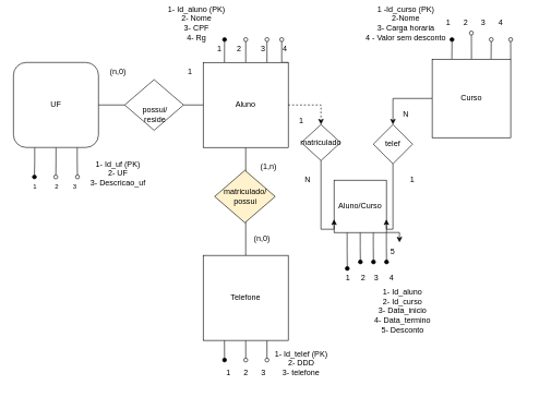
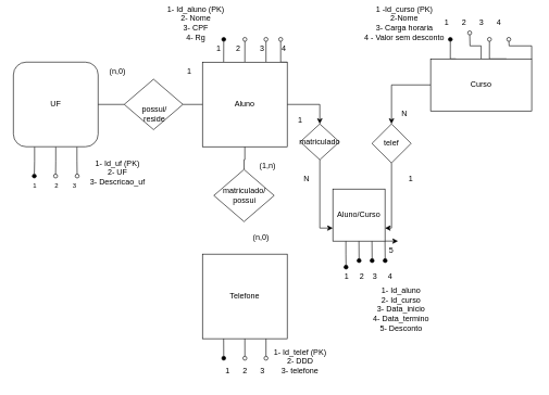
  <mxCell id="0" />
  <mxCell id="1" parent="0" />
- <mxCell id="2" style="edgeStyle=orthogonalEdgeStyle;rounded=0;orthogonalLoop=1;jettySize=auto;html=1;verticalAlign=middle;endArrow=none;endFill=0;" edge="1" parent="1" source="8" target="18"><mxGeometry relative="1" as="geometry" /></mxCell>
- <mxCell id="3" style="edgeStyle=orthogonalEdgeStyle;rounded=0;orthogonalLoop=1;jettySize=auto;html=1;exitX=1;exitY=0.5;exitDx=0;exitDy=0;entryX=0.5;entryY=0;entryDx=0;entryDy=0;dashed=1;" edge="1" parent="1" source="8" target="39"><mxGeometry relative="1" as="geometry" /></mxCell>
+ <mxCell id="2" style="edgeStyle=orthogonalEdgeStyle;rounded=0;orthogonalLoop=1;jettySize=auto;html=1;verticalAlign=middle;endArrow=none;endFill=0;" edge="1" parent="1" source="8" target="26"><mxGeometry relative="1" as="geometry" /></mxCell>
+ <mxCell id="3" style="edgeStyle=orthogonalEdgeStyle;rounded=0;orthogonalLoop=1;jettySize=auto;html=1;exitX=1;exitY=0.5;exitDx=0;exitDy=0;entryX=0.5;entryY=0;entryDx=0;entryDy=0;" edge="1" parent="1" source="8" target="39"><mxGeometry relative="1" as="geometry" /></mxCell>
  <mxCell id="4" style="edgeStyle=orthogonalEdgeStyle;rounded=0;orthogonalLoop=1;jettySize=auto;html=1;exitX=0.25;exitY=0;exitDx=0;exitDy=0;endArrow=oval;endFill=1;" edge="1" parent="1" source="8"><mxGeometry relative="1" as="geometry"><mxPoint x="342.655" y="60" as="targetPoint" /></mxGeometry></mxCell>
  <mxCell id="5" style="edgeStyle=orthogonalEdgeStyle;rounded=0;orthogonalLoop=1;jettySize=auto;html=1;exitX=0.5;exitY=0;exitDx=0;exitDy=0;endArrow=oval;endFill=0;" edge="1" parent="1" source="8"><mxGeometry relative="1" as="geometry"><mxPoint x="375.069" y="60" as="targetPoint" /></mxGeometry></mxCell>
  <mxCell id="6" style="edgeStyle=orthogonalEdgeStyle;rounded=0;orthogonalLoop=1;jettySize=auto;html=1;exitX=0.75;exitY=0;exitDx=0;exitDy=0;endArrow=oval;endFill=0;" edge="1" parent="1" source="8"><mxGeometry relative="1" as="geometry"><mxPoint x="407.483" y="60" as="targetPoint" /></mxGeometry></mxCell>
  <mxCell id="7" style="edgeStyle=orthogonalEdgeStyle;rounded=0;orthogonalLoop=1;jettySize=auto;html=1;exitX=1;exitY=0;exitDx=0;exitDy=0;endArrow=oval;endFill=0;" edge="1" parent="1" source="8"><mxGeometry relative="1" as="geometry"><mxPoint x="430" y="60" as="targetPoint" /></mxGeometry></mxCell>
  <mxCell id="8" value="Aluno" style="whiteSpace=wrap;html=1;aspect=fixed;" vertex="1" parent="1"><mxGeometry x="310" y="95" width="130" height="130" as="geometry" /></mxCell>
  <mxCell id="9" style="edgeStyle=orthogonalEdgeStyle;rounded=0;orthogonalLoop=1;jettySize=auto;html=1;entryX=0.5;entryY=0;entryDx=0;entryDy=0;" edge="1" parent="1" source="14" target="41"><mxGeometry relative="1" as="geometry" /></mxCell>
  <mxCell id="10" style="edgeStyle=orthogonalEdgeStyle;rounded=0;orthogonalLoop=1;jettySize=auto;html=1;exitX=0.25;exitY=0;exitDx=0;exitDy=0;endArrow=oval;endFill=1;" edge="1" parent="1" source="14"><mxGeometry relative="1" as="geometry"><mxPoint x="690.241" y="60" as="targetPoint" /></mxGeometry></mxCell>
  <mxCell id="11" style="edgeStyle=orthogonalEdgeStyle;rounded=0;orthogonalLoop=1;jettySize=auto;html=1;exitX=0.5;exitY=0;exitDx=0;exitDy=0;endArrow=oval;endFill=0;" edge="1" parent="1" source="14"><mxGeometry relative="1" as="geometry"><mxPoint x="719.897" y="50" as="targetPoint" /></mxGeometry></mxCell>
  <mxCell id="12" style="edgeStyle=orthogonalEdgeStyle;rounded=0;orthogonalLoop=1;jettySize=auto;html=1;exitX=0.75;exitY=0;exitDx=0;exitDy=0;endArrow=oval;endFill=0;" edge="1" parent="1" source="14"><mxGeometry relative="1" as="geometry"><mxPoint x="750.241" y="60" as="targetPoint" /></mxGeometry></mxCell>
  <mxCell id="13" style="edgeStyle=orthogonalEdgeStyle;rounded=0;orthogonalLoop=1;jettySize=auto;html=1;exitX=1;exitY=0;exitDx=0;exitDy=0;endArrow=oval;endFill=0;" edge="1" parent="1" source="14"><mxGeometry relative="1" as="geometry"><mxPoint x="779.897" y="60" as="targetPoint" /></mxGeometry></mxCell>
- <mxCell id="14" value="Curso" style="whiteSpace=wrap;html=1;aspect=fixed;" vertex="1" parent="1"><mxGeometry x="660" y="90" width="120" height="120" as="geometry" /></mxCell>
+ <mxCell id="14" value="Curso" style="whiteSpace=wrap;html=1;aspect=fixed;" vertex="1" parent="1"><mxGeometry x="660" y="90" width="155" height="80" as="geometry" /></mxCell>
  <mxCell id="15" style="edgeStyle=orthogonalEdgeStyle;rounded=0;orthogonalLoop=1;jettySize=auto;html=1;exitX=0.25;exitY=1;exitDx=0;exitDy=0;endArrow=oval;endFill=1;" edge="1" parent="1" source="18"><mxGeometry relative="1" as="geometry"><mxPoint x="342.655" y="550" as="targetPoint" /></mxGeometry></mxCell>
  <mxCell id="16" style="edgeStyle=orthogonalEdgeStyle;rounded=0;orthogonalLoop=1;jettySize=auto;html=1;exitX=0.5;exitY=1;exitDx=0;exitDy=0;endArrow=oval;endFill=0;" edge="1" parent="1" source="18"><mxGeometry relative="1" as="geometry"><mxPoint x="375.069" y="550" as="targetPoint" /></mxGeometry></mxCell>
  <mxCell id="17" style="edgeStyle=orthogonalEdgeStyle;rounded=0;orthogonalLoop=1;jettySize=auto;html=1;exitX=0.75;exitY=1;exitDx=0;exitDy=0;endArrow=oval;endFill=0;" edge="1" parent="1" source="18"><mxGeometry relative="1" as="geometry"><mxPoint x="407.483" y="550" as="targetPoint" /></mxGeometry></mxCell>
  <mxCell id="18" value="Telefone" style="whiteSpace=wrap;html=1;aspect=fixed;" vertex="1" parent="1"><mxGeometry x="310" y="390" width="130" height="130" as="geometry" /></mxCell>
  <mxCell id="19" style="edgeStyle=orthogonalEdgeStyle;rounded=0;orthogonalLoop=1;jettySize=auto;html=1;exitX=1;exitY=0.5;exitDx=0;exitDy=0;entryX=0;entryY=0.5;entryDx=0;entryDy=0;endArrow=none;endFill=0;" edge="1" parent="1" source="28" target="8"><mxGeometry relative="1" as="geometry" /></mxCell>
  <mxCell id="20" style="edgeStyle=orthogonalEdgeStyle;rounded=0;orthogonalLoop=1;jettySize=auto;html=1;exitX=0.25;exitY=1;exitDx=0;exitDy=0;endArrow=oval;endFill=1;" edge="1" parent="1" source="23"><mxGeometry relative="1" as="geometry"><mxPoint x="52.059" y="270" as="targetPoint" /></mxGeometry></mxCell>
  <mxCell id="21" style="edgeStyle=orthogonalEdgeStyle;rounded=0;orthogonalLoop=1;jettySize=auto;html=1;exitX=0.5;exitY=1;exitDx=0;exitDy=0;endArrow=oval;endFill=0;" edge="1" parent="1" source="23"><mxGeometry relative="1" as="geometry"><mxPoint x="84.724" y="270" as="targetPoint" /></mxGeometry></mxCell>
  <mxCell id="22" style="edgeStyle=orthogonalEdgeStyle;rounded=0;orthogonalLoop=1;jettySize=auto;html=1;exitX=0.75;exitY=1;exitDx=0;exitDy=0;endArrow=oval;endFill=0;" edge="1" parent="1" source="23"><mxGeometry relative="1" as="geometry"><mxPoint x="117.828" y="270" as="targetPoint" /></mxGeometry></mxCell>
  <mxCell id="23" value="UF" style="whiteSpace=wrap;html=1;aspect=fixed;rounded=1;" vertex="1" parent="1"><mxGeometry x="20" y="95" width="130" height="130" as="geometry" /></mxCell>
  <mxCell id="24" value="(1,n)" style="text;html=1;align=center;verticalAlign=middle;whiteSpace=wrap;rounded=0;" vertex="1" parent="1"><mxGeometry x="380" y="240" width="60" height="30" as="geometry" /></mxCell>
  <mxCell id="25" value="(n,0)" style="text;html=1;align=center;verticalAlign=middle;whiteSpace=wrap;rounded=0;" vertex="1" parent="1"><mxGeometry x="370" y="350" width="60" height="30" as="geometry" /></mxCell>
- <mxCell id="26" value="matriculado/&lt;div&gt;possui&lt;/div&gt;" style="rhombus;whiteSpace=wrap;html=1;fillColor=#fff2cc;" vertex="1" parent="1"><mxGeometry x="327.5" y="260" width="92.5" height="80" as="geometry" /></mxCell>
+ <mxCell id="26" value="matriculado/&lt;div&gt;possui&lt;/div&gt;" style="rhombus;whiteSpace=wrap;html=1;" vertex="1" parent="1"><mxGeometry x="327.5" y="260" width="92.5" height="80" as="geometry" /></mxCell>
  <mxCell id="27" value="" style="edgeStyle=orthogonalEdgeStyle;rounded=0;orthogonalLoop=1;jettySize=auto;html=1;exitX=1;exitY=0.5;exitDx=0;exitDy=0;entryX=0;entryY=0.5;entryDx=0;entryDy=0;endArrow=none;endFill=0;" edge="1" parent="1" source="23" target="28"><mxGeometry relative="1" as="geometry"><mxPoint x="200" y="160" as="sourcePoint" /><mxPoint x="330" y="160" as="targetPoint" /></mxGeometry></mxCell>
  <mxCell id="28" value="" style="rhombus;whiteSpace=wrap;html=1;" vertex="1" parent="1"><mxGeometry x="190" y="121.25" width="90" height="77.5" as="geometry" /></mxCell>
  <mxCell id="29" value="1" style="text;html=1;align=center;verticalAlign=middle;whiteSpace=wrap;rounded=0;" vertex="1" parent="1"><mxGeometry x="260" y="95" width="60" height="30" as="geometry" /></mxCell>
  <mxCell id="30" value="(n,0)" style="text;html=1;align=center;verticalAlign=middle;whiteSpace=wrap;rounded=0;" vertex="1" parent="1"><mxGeometry x="150" y="95" width="60" height="30" as="geometry" /></mxCell>
  <mxCell id="31" value="possui/&lt;div&gt;reside&lt;/div&gt;" style="text;html=1;align=center;verticalAlign=middle;whiteSpace=wrap;rounded=0;" vertex="1" parent="1"><mxGeometry x="205" y="157.5" width="62.5" height="35" as="geometry" /></mxCell>
  <mxCell id="32" style="edgeStyle=orthogonalEdgeStyle;rounded=0;orthogonalLoop=1;jettySize=auto;html=1;exitX=0.25;exitY=1;exitDx=0;exitDy=0;endArrow=oval;endFill=1;" edge="1" parent="1" source="37"><mxGeometry relative="1" as="geometry"><mxPoint x="530.241" y="410" as="targetPoint" /></mxGeometry></mxCell>
  <mxCell id="33" style="edgeStyle=orthogonalEdgeStyle;rounded=0;orthogonalLoop=1;jettySize=auto;html=1;exitX=0.5;exitY=1;exitDx=0;exitDy=0;endArrow=oval;endFill=1;" edge="1" parent="1" source="37"><mxGeometry relative="1" as="geometry"><mxPoint x="550.241" y="400" as="targetPoint" /></mxGeometry></mxCell>
  <mxCell id="34" style="edgeStyle=orthogonalEdgeStyle;rounded=0;orthogonalLoop=1;jettySize=auto;html=1;exitX=0.75;exitY=1;exitDx=0;exitDy=0;endArrow=oval;endFill=1;" edge="1" parent="1" source="37"><mxGeometry relative="1" as="geometry"><mxPoint x="570.241" y="400" as="targetPoint" /></mxGeometry></mxCell>
  <mxCell id="35" style="edgeStyle=orthogonalEdgeStyle;rounded=0;orthogonalLoop=1;jettySize=auto;html=1;exitX=1;exitY=1;exitDx=0;exitDy=0;endArrow=oval;endFill=1;" edge="1" parent="1" source="37"><mxGeometry relative="1" as="geometry"><mxPoint x="590.241" y="400" as="targetPoint" /></mxGeometry></mxCell>
  <mxCell id="36" style="edgeStyle=orthogonalEdgeStyle;rounded=0;orthogonalLoop=1;jettySize=auto;html=1;exitX=1;exitY=1;exitDx=0;exitDy=0;" edge="1" parent="1" source="37"><mxGeometry relative="1" as="geometry"><mxPoint x="610" y="370.143" as="targetPoint" /></mxGeometry></mxCell>
- <mxCell id="37" value="Aluno/Curso" style="whiteSpace=wrap;html=1;aspect=fixed;" vertex="1" parent="1"><mxGeometry x="510" y="275" width="80" height="80" as="geometry" /></mxCell>
+ <mxCell id="37" value="Aluno/Curso" style="whiteSpace=wrap;html=1;aspect=fixed;" vertex="1" parent="1"><mxGeometry x="510" y="290" width="80" height="80" as="geometry" /></mxCell>
  <mxCell id="38" style="edgeStyle=orthogonalEdgeStyle;rounded=0;orthogonalLoop=1;jettySize=auto;html=1;entryX=0;entryY=0.75;entryDx=0;entryDy=0;" edge="1" parent="1" source="39" target="37"><mxGeometry relative="1" as="geometry"><Array as="points"><mxPoint x="490" y="350" /></Array></mxGeometry></mxCell>
  <mxCell id="39" value="matriculado" style="rhombus;whiteSpace=wrap;html=1;" vertex="1" parent="1"><mxGeometry x="460" y="190" width="60" height="55" as="geometry" /></mxCell>
  <mxCell id="40" style="edgeStyle=orthogonalEdgeStyle;rounded=0;orthogonalLoop=1;jettySize=auto;html=1;entryX=1;entryY=0.75;entryDx=0;entryDy=0;" edge="1" parent="1" source="41" target="37"><mxGeometry relative="1" as="geometry"><Array as="points"><mxPoint x="600" y="350" /></Array></mxGeometry></mxCell>
  <mxCell id="41" value="" style="rhombus;whiteSpace=wrap;html=1;" vertex="1" parent="1"><mxGeometry x="570" y="190" width="60" height="60" as="geometry" /></mxCell>
  <mxCell id="42" value="1" style="text;html=1;align=center;verticalAlign=middle;whiteSpace=wrap;rounded=0;" vertex="1" parent="1"><mxGeometry x="430" y="168.75" width="60" height="30" as="geometry" /></mxCell>
  <mxCell id="43" value="N" style="text;html=1;align=center;verticalAlign=middle;whiteSpace=wrap;rounded=0;" vertex="1" parent="1"><mxGeometry x="440" y="260" width="60" height="30" as="geometry" /></mxCell>
  <mxCell id="44" value="N" style="text;html=1;align=center;verticalAlign=middle;whiteSpace=wrap;rounded=0;" vertex="1" parent="1"><mxGeometry x="590" y="160" width="60" height="30" as="geometry" /></mxCell>
  <mxCell id="45" value="1" style="text;html=1;align=center;verticalAlign=middle;whiteSpace=wrap;rounded=0;" vertex="1" parent="1"><mxGeometry x="600" y="260" width="60" height="30" as="geometry" /></mxCell>
  <mxCell id="46" value="telef" style="text;html=1;align=center;verticalAlign=middle;whiteSpace=wrap;rounded=0;" vertex="1" parent="1"><mxGeometry x="570" y="205" width="60" height="30" as="geometry" /></mxCell>
  <mxCell id="47" value="&lt;font style=&quot;font-size: 10px;&quot;&gt;1&amp;nbsp; &amp;nbsp; &amp;nbsp; &amp;nbsp; &amp;nbsp; 2&amp;nbsp; &amp;nbsp; &amp;nbsp; &amp;nbsp; 3&amp;nbsp;&lt;/font&gt;" style="text;html=1;align=center;verticalAlign=middle;whiteSpace=wrap;rounded=0;" vertex="1" parent="1"><mxGeometry x="35" y="270" width="100" height="30" as="geometry" /></mxCell>
  <mxCell id="48" value="&amp;nbsp; &amp;nbsp; &amp;nbsp; 1&amp;nbsp; &amp;nbsp; &amp;nbsp; &amp;nbsp;2&amp;nbsp; &amp;nbsp; &amp;nbsp; &amp;nbsp; &amp;nbsp;3&amp;nbsp; &amp;nbsp; &amp;nbsp; &amp;nbsp; 4" style="text;html=1;align=center;verticalAlign=middle;whiteSpace=wrap;rounded=0;" vertex="1" parent="1"><mxGeometry x="300" y="60" width="150" height="30" as="geometry" /></mxCell>
  <mxCell id="49" value="1&amp;nbsp; &amp;nbsp; &amp;nbsp;2&amp;nbsp; &amp;nbsp; 3&amp;nbsp; &amp;nbsp; &amp;nbsp;4" style="text;html=1;align=center;verticalAlign=middle;whiteSpace=wrap;rounded=0;" vertex="1" parent="1"><mxGeometry x="500" y="410" width="130" height="30" as="geometry" /></mxCell>
  <mxCell id="50" value="1&amp;nbsp; &amp;nbsp; &amp;nbsp; 2&amp;nbsp; &amp;nbsp; &amp;nbsp; 3" style="text;html=1;align=center;verticalAlign=middle;whiteSpace=wrap;rounded=0;" vertex="1" parent="1"><mxGeometry x="312.5" y="555" width="125" height="30" as="geometry" /></mxCell>
  <mxCell id="51" value="1&amp;nbsp; &amp;nbsp; &amp;nbsp; 2&amp;nbsp; &amp;nbsp; &amp;nbsp; 3&amp;nbsp; &amp;nbsp; &amp;nbsp; 4" style="text;html=1;align=center;verticalAlign=middle;whiteSpace=wrap;rounded=0;" vertex="1" parent="1"><mxGeometry x="630" y="20" width="190" height="30" as="geometry" /></mxCell>
  <mxCell id="52" value="1 -Id_curso (PK)&lt;div&gt;2-Nome&lt;/div&gt;&lt;div&gt;3- Carga horaria&lt;/div&gt;&lt;div&gt;4 - Valor sem desconto&lt;/div&gt;" style="text;html=1;align=center;verticalAlign=middle;whiteSpace=wrap;rounded=0;" vertex="1" parent="1"><mxGeometry x="540" y="20" width="160" height="30" as="geometry" /></mxCell>
  <mxCell id="53" value="1- Id_aluno (PK)&lt;div&gt;2- Nome&lt;/div&gt;&lt;div&gt;3- CPF&lt;/div&gt;&lt;div&gt;4- Rg&lt;/div&gt;" style="text;html=1;align=center;verticalAlign=middle;whiteSpace=wrap;rounded=0;" vertex="1" parent="1"><mxGeometry x="250" y="20" width="100" height="30" as="geometry" /></mxCell>
  <mxCell id="54" value="1- Id_uf (PK)&lt;div&gt;2- UF&lt;/div&gt;&lt;div&gt;3- Descricao_uf&lt;/div&gt;" style="text;html=1;align=center;verticalAlign=middle;whiteSpace=wrap;rounded=0;" vertex="1" parent="1"><mxGeometry x="125" y="250" width="110" height="30" as="geometry" /></mxCell>
  <mxCell id="55" value="1- Id_telef (PK)&lt;div&gt;2- DDD&lt;/div&gt;&lt;div&gt;3- telefone&lt;/div&gt;" style="text;html=1;align=center;verticalAlign=middle;whiteSpace=wrap;rounded=0;" vertex="1" parent="1"><mxGeometry x="410" y="540" width="100" height="30" as="geometry" /></mxCell>
  <mxCell id="56" value="&lt;span style=&quot;background-color: initial;&quot;&gt;1- Id_aluno&lt;/span&gt;&lt;div&gt;&lt;span style=&quot;background-color: initial;&quot;&gt;2- Id_curso&lt;/span&gt;&lt;/div&gt;&lt;div&gt;3- Data_inicio&lt;/div&gt;&lt;div&gt;4- Data_termino&lt;/div&gt;&lt;div&gt;5- Desconto&lt;/div&gt;" style="text;html=1;align=center;verticalAlign=middle;whiteSpace=wrap;rounded=0;" vertex="1" parent="1"><mxGeometry x="520" y="460" width="190" height="30" as="geometry" /></mxCell>
  <mxCell id="57" value="5" style="text;html=1;align=center;verticalAlign=middle;whiteSpace=wrap;rounded=0;" vertex="1" parent="1"><mxGeometry x="570" y="370" width="60" height="30" as="geometry" /></mxCell>
